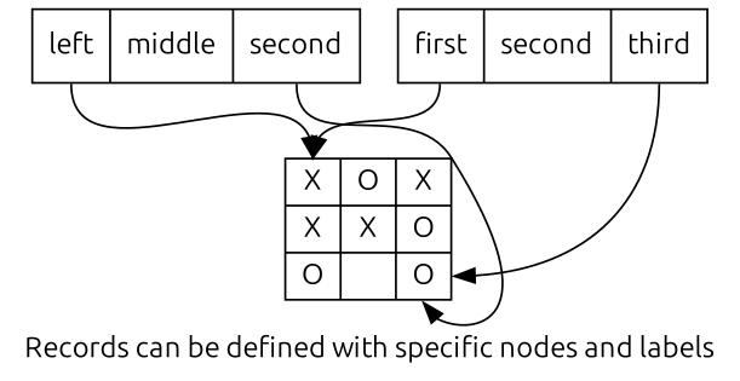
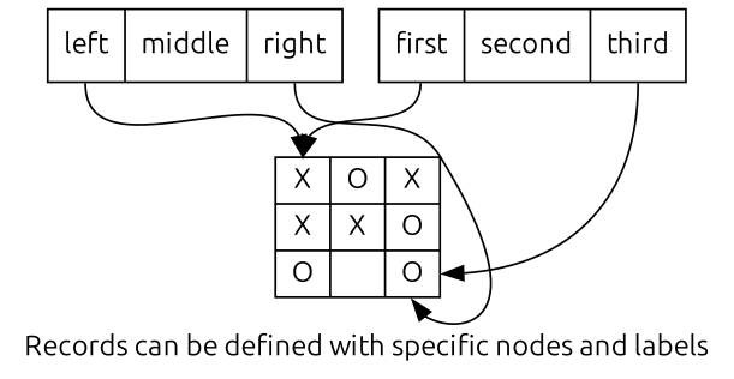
  digraph {
    label="Records can be defined with specific nodes and labels"
    fontname=Ubuntu
    node [shape=record fontname=Ubuntu]
    edge [headport=lt fontname=Ubuntu]
-   n1 [label="<l>left|<m>middle|<r>second"]
+   n1 [label="<l>left|<m>middle|<r>right"]
    n2 [label="{<lt>X|X|O} | {O|X| } | {X|O|<rb>O}"]
    n3 [label="<f>first|<s>second|<t>third"]
    n1 -> n2 [tailport=l]
    n1 -> n2 [headport=rb tailport=r]
    n3 -> n2 [tailport=f]
    n3 -> n2 [headport=rb tailport=t]
  }
